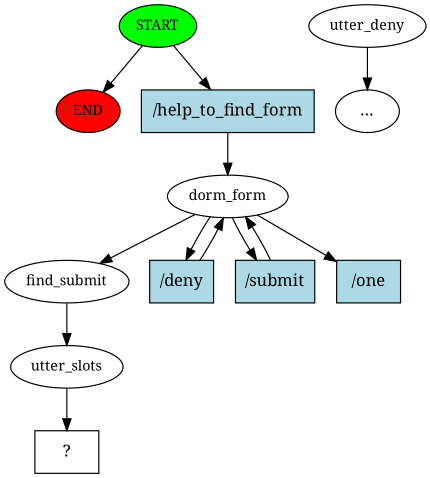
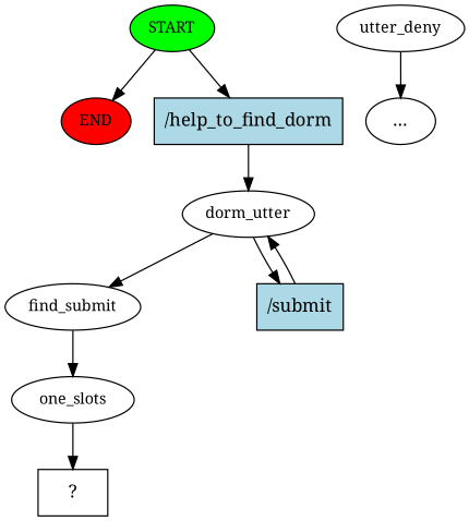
  digraph {
    fontname="Noto Serif"
    node [fontname="Noto Serif"]
    edge [fontname="Noto Serif"]
    n1 [fillcolor=green fontsize=12 label=START style=filled]
    n2 [fillcolor=red fontsize=12 label=END style=filled]
-   n3 [fillcolor=lightblue label="/help_to_find_form" shape=rect style=filled]
-   n4 [fontsize=12 label=dorm_form]
+   n3 [fillcolor=lightblue label="/help_to_find_dorm" shape=rect style=filled]
+   n4 [fontsize=12 label=dorm_utter]
    n5 [fontsize=12 label=utter_deny]
    n6 [label="..."]
    n7 [fontsize=12 label=find_submit]
-   n8 [fillcolor=lightblue label="/deny" shape=rect style=filled]
    n9 [fillcolor=lightblue label="/submit" shape=rect style=filled]
-   n10 [fillcolor=lightblue label="/one" shape=rect style=filled]
-   n11 [fontsize=12 label=utter_slots]
+   n11 [fontsize=12 label=one_slots]
    n12 [label="  ?  " shape=rect]
    n1 -> n2
    n1 -> n3
    n3 -> n4
    n4 -> n7
-   n4 -> n8
    n4 -> n9
-   n4 -> n10
    n5 -> n6
    n7 -> n11
-   n8 -> n4
    n9 -> n4
    n11 -> n12
  }
